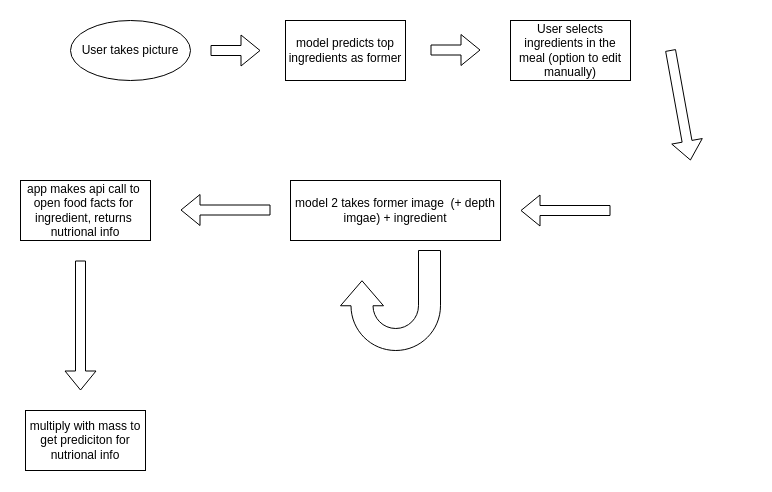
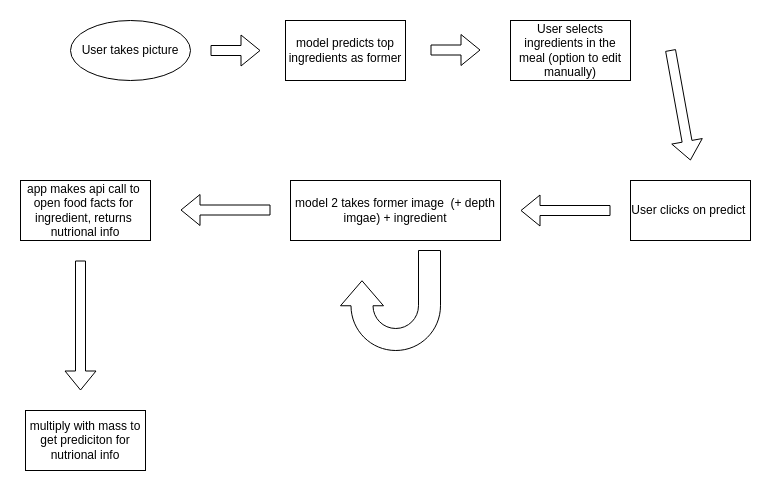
  <mxCell id="0" />
  <mxCell id="1" parent="0" />
  <mxCell id="2" value="User takes picture" style="ellipse;whiteSpace=wrap;html=1;" vertex="1" parent="1"><mxGeometry x="70" y="20" width="120" height="60" as="geometry" /></mxCell>
  <mxCell id="3" value="" style="shape=flexArrow;endArrow=classic;html=1;rounded=0;" edge="1" parent="1"><mxGeometry width="50" height="50" relative="1" as="geometry"><mxPoint x="210" y="50" as="sourcePoint" /><mxPoint x="260" y="50" as="targetPoint" /></mxGeometry></mxCell>
  <mxCell id="4" value="model predicts top ingredients as former" style="rounded=0;whiteSpace=wrap;html=1;" vertex="1" parent="1"><mxGeometry x="285" y="20" width="120" height="60" as="geometry" /></mxCell>
  <mxCell id="5" value="" style="shape=flexArrow;endArrow=classic;html=1;rounded=0;" edge="1" parent="1"><mxGeometry width="50" height="50" relative="1" as="geometry"><mxPoint x="430" y="49.5" as="sourcePoint" /><mxPoint x="480" y="49.5" as="targetPoint" /></mxGeometry></mxCell>
  <mxCell id="6" value="User selects ingredients in the meal (option to edit manually)" style="rounded=0;whiteSpace=wrap;html=1;" vertex="1" parent="1"><mxGeometry x="510" y="20" width="120" height="60" as="geometry" /></mxCell>
  <mxCell id="7" value="" style="shape=flexArrow;endArrow=classic;html=1;rounded=0;" edge="1" parent="1"><mxGeometry width="50" height="50" relative="1" as="geometry"><mxPoint x="670" y="49.5" as="sourcePoint" /><mxPoint x="690" y="160" as="targetPoint" /></mxGeometry></mxCell>
+ <mxCell id="8" value="User clicks on predict&amp;nbsp;" style="rounded=0;whiteSpace=wrap;html=1;" vertex="1" parent="1"><mxGeometry x="630" y="180" width="120" height="60" as="geometry" /></mxCell>
  <mxCell id="9" value="" style="shape=flexArrow;endArrow=classic;html=1;rounded=0;" edge="1" parent="1"><mxGeometry width="50" height="50" relative="1" as="geometry"><mxPoint x="610" y="210" as="sourcePoint" /><mxPoint x="520" y="210" as="targetPoint" /></mxGeometry></mxCell>
  <mxCell id="10" value="model 2 takes former image&amp;nbsp; (+ depth imgae) + ingredient" style="rounded=0;whiteSpace=wrap;html=1;" vertex="1" parent="1"><mxGeometry x="290" y="180" width="210" height="60" as="geometry" /></mxCell>
  <mxCell id="11" value="" style="html=1;shadow=0;dashed=0;align=center;verticalAlign=middle;shape=mxgraph.arrows2.uTurnArrow;dy=11;arrowHead=43;dx2=25;rotation=-90;" vertex="1" parent="1"><mxGeometry x="340" y="250" width="100" height="100" as="geometry" /></mxCell>
  <mxCell id="12" value="" style="shape=flexArrow;endArrow=classic;html=1;rounded=0;" edge="1" parent="1"><mxGeometry width="50" height="50" relative="1" as="geometry"><mxPoint x="270" y="209.5" as="sourcePoint" /><mxPoint x="180" y="209.5" as="targetPoint" /></mxGeometry></mxCell>
  <mxCell id="13" value="&lt;span style=&quot;text-wrap: nowrap;&quot;&gt;app makes api call to&amp;nbsp;&lt;/span&gt;&lt;div&gt;&lt;span style=&quot;text-wrap: nowrap;&quot;&gt;open food facts for&amp;nbsp;&lt;/span&gt;&lt;/div&gt;&lt;div&gt;&lt;span style=&quot;text-wrap: nowrap;&quot;&gt;ingredient, returns&amp;nbsp;&lt;/span&gt;&lt;/div&gt;&lt;div&gt;&lt;span style=&quot;text-wrap: nowrap;&quot;&gt;nutrional info&lt;/span&gt;&lt;/div&gt;" style="rounded=0;whiteSpace=wrap;html=1;" vertex="1" parent="1"><mxGeometry x="20" y="180" width="130" height="60" as="geometry" /></mxCell>
  <mxCell id="14" value="multiply with mass to get prediciton for nutrional info" style="rounded=0;whiteSpace=wrap;html=1;" vertex="1" parent="1"><mxGeometry x="25" y="410" width="120" height="60" as="geometry" /></mxCell>
  <mxCell id="15" value="" style="shape=flexArrow;endArrow=classic;html=1;rounded=0;" edge="1" parent="1"><mxGeometry width="50" height="50" relative="1" as="geometry"><mxPoint x="80" y="260" as="sourcePoint" /><mxPoint x="80" y="390" as="targetPoint" /></mxGeometry></mxCell>
